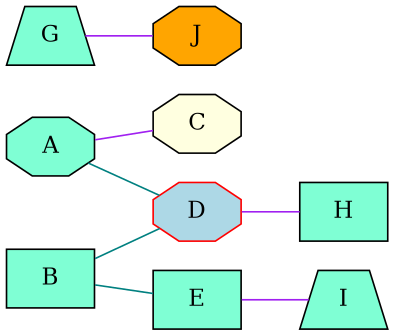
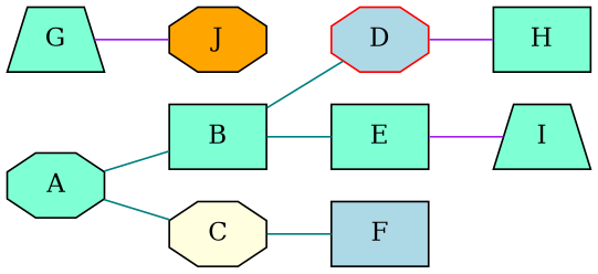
  graph {
    rankdir=LR
    node [fillcolor=aquamarine shape=octagon style=filled]
    edge [color=teal]
    D [color=red fillcolor=lightblue]
    H [shape=box]
    A
    B [shape=box]
    C [fillcolor=lightyellow]
    E [shape=box]
+   F [fillcolor=lightblue shape=box]
    I [shape=trapezium]
    G [shape=trapezium]
    J [fillcolor=orange]
    D -- H [color=purple]
-   A -- D
-   A -- C [color=purple]
+   A -- B
+   A -- C
    B -- D
    B -- E
+   C -- F
    E -- I [color=purple]
    G -- J [color=purple]
  }
